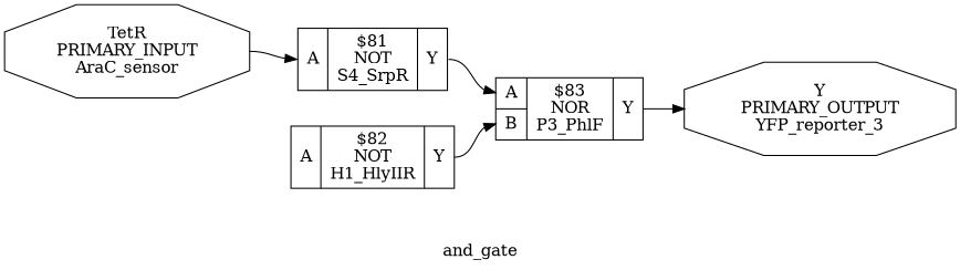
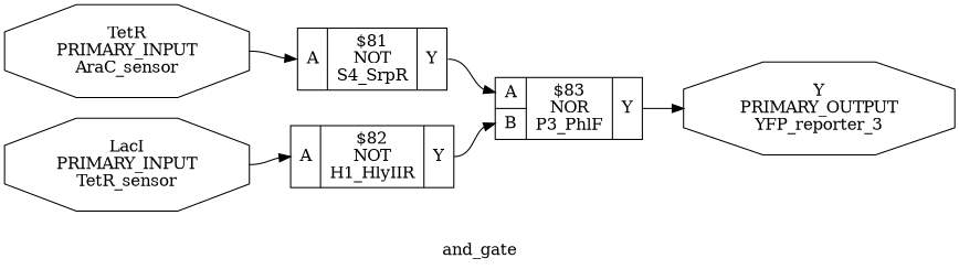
  digraph {
    label=and_gate
    rankdir=LR
    remincross=true
    node [shape=octagon]
    edge [color=black fontcolor=black headport="p6:w" tailport="p5:e"]
+   n1 [fontcolor=black label="LacI\nPRIMARY_INPUT\nTetR_sensor"]
    n2 [label="{{<p6> A}|$82\nNOT\nH1_HlyIIR|{<p5> Y}}" shape=record]
    n3 [fontcolor=black label="TetR\nPRIMARY_INPUT\nAraC_sensor"]
    n4 [label="{{<p6> A}|$81\nNOT\nS4_SrpR|{<p5> Y}}" shape=record]
    n5 [fontcolor=black label="Y\nPRIMARY_OUTPUT\nYFP_reporter_3"]
    n6 [label="{{<p6> A|<p9> B}|$83\nNOR\nP3_PhlF|{<p5> Y}}" shape=record]
+   n1 -> n2 [tailport=e]
    n2 -> n6 [headport="p9:w"]
    n3 -> n4 [tailport=e]
    n4 -> n6
    n6 -> n5 [headport=w]
  }
